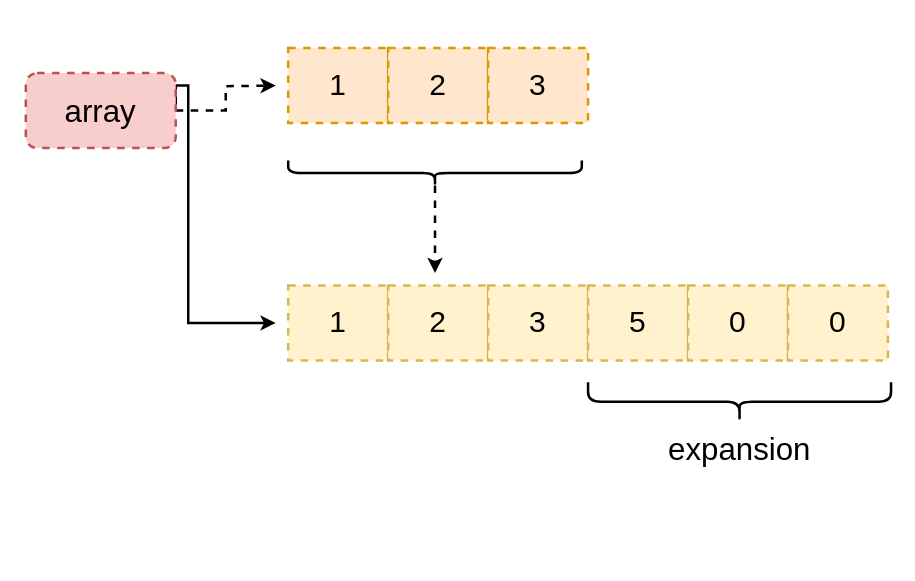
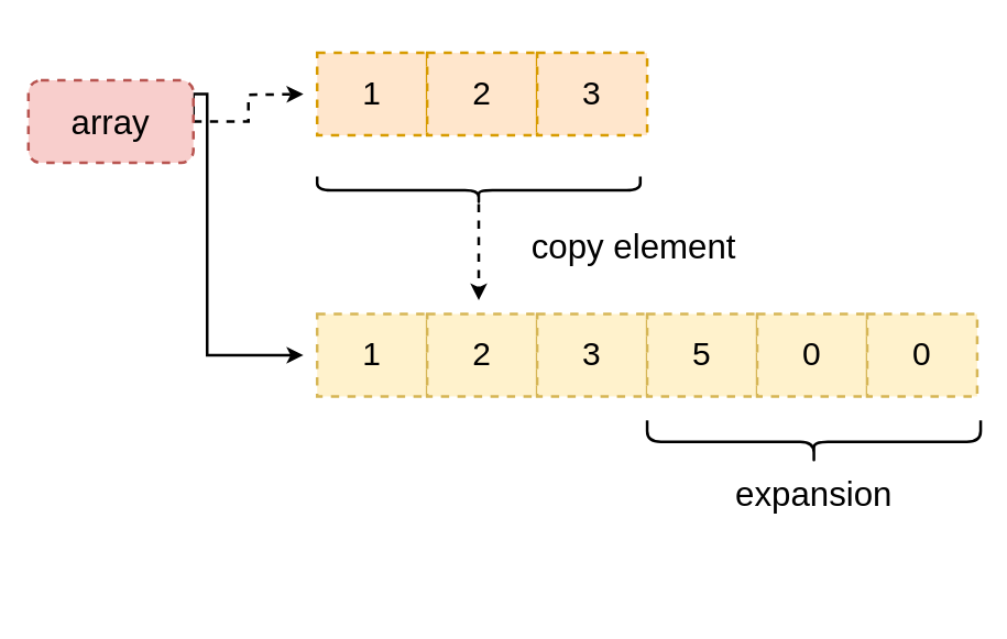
  <mxCell id="0" />
  <mxCell id="1" parent="0" />
  <mxCell id="2" value="1" style="rounded=0;whiteSpace=wrap;html=1;dashed=1;strokeWidth=2;fillColor=#ffe6cc;strokeColor=#d79b00;fontSize=24;" vertex="1" parent="1"><mxGeometry x="230" y="38" width="80" height="60" as="geometry" /></mxCell>
  <mxCell id="3" value="2" style="rounded=0;whiteSpace=wrap;html=1;dashed=1;strokeWidth=2;fillColor=#ffe6cc;strokeColor=#d79b00;fontSize=24;" vertex="1" parent="1"><mxGeometry x="310" y="38" width="80" height="60" as="geometry" /></mxCell>
  <mxCell id="4" value="3" style="rounded=0;whiteSpace=wrap;html=1;dashed=1;strokeWidth=2;fillColor=#ffe6cc;strokeColor=#d79b00;fontSize=24;" vertex="1" parent="1"><mxGeometry x="390" y="38" width="80" height="60" as="geometry" /></mxCell>
  <mxCell id="5" value="1" style="rounded=0;whiteSpace=wrap;html=1;dashed=1;strokeWidth=2;fillColor=#fff2cc;strokeColor=#d6b656;fontSize=24;" vertex="1" parent="1"><mxGeometry x="230" y="228" width="80" height="60" as="geometry" /></mxCell>
  <mxCell id="6" value="2" style="rounded=0;whiteSpace=wrap;html=1;dashed=1;strokeWidth=2;fillColor=#fff2cc;strokeColor=#d6b656;fontSize=24;" vertex="1" parent="1"><mxGeometry x="310" y="228" width="80" height="60" as="geometry" /></mxCell>
  <mxCell id="7" value="3" style="rounded=0;whiteSpace=wrap;html=1;dashed=1;strokeWidth=2;fillColor=#fff2cc;strokeColor=#d6b656;fontSize=24;" vertex="1" parent="1"><mxGeometry x="390" y="228" width="80" height="60" as="geometry" /></mxCell>
  <mxCell id="8" value="5" style="rounded=0;whiteSpace=wrap;html=1;dashed=1;strokeWidth=2;fillColor=#fff2cc;strokeColor=#d6b656;fontSize=24;" vertex="1" parent="1"><mxGeometry x="470" y="228" width="80" height="60" as="geometry" /></mxCell>
  <mxCell id="9" value="0" style="rounded=0;whiteSpace=wrap;html=1;dashed=1;strokeWidth=2;fillColor=#fff2cc;strokeColor=#d6b656;fontSize=24;" vertex="1" parent="1"><mxGeometry x="550" y="228" width="80" height="60" as="geometry" /></mxCell>
  <mxCell id="10" value="0" style="rounded=0;whiteSpace=wrap;html=1;dashed=1;strokeWidth=2;fillColor=#fff2cc;strokeColor=#d6b656;fontSize=24;" vertex="1" parent="1"><mxGeometry x="630" y="228" width="80" height="60" as="geometry" /></mxCell>
  <mxCell id="11" style="edgeStyle=orthogonalEdgeStyle;rounded=0;orthogonalLoop=1;jettySize=auto;html=1;fontSize=25;strokeWidth=2;dashed=1;" edge="1" parent="1" source="13"><mxGeometry relative="1" as="geometry"><mxPoint x="220" y="68" as="targetPoint" /></mxGeometry></mxCell>
  <mxCell id="12" style="edgeStyle=orthogonalEdgeStyle;rounded=0;orthogonalLoop=1;jettySize=auto;html=1;exitX=1;exitY=0.5;exitDx=0;exitDy=0;fontSize=25;strokeWidth=2;" edge="1" parent="1" source="13"><mxGeometry relative="1" as="geometry"><mxPoint x="220" y="258" as="targetPoint" /><Array as="points"><mxPoint x="150" y="68" /><mxPoint x="150" y="258" /></Array></mxGeometry></mxCell>
  <mxCell id="13" value="array" style="rounded=1;whiteSpace=wrap;html=1;dashed=1;fontSize=25;strokeWidth=2;fillColor=#f8cecc;strokeColor=#b85450;" vertex="1" parent="1"><mxGeometry x="20" y="58" width="120" height="60" as="geometry" /></mxCell>
  <mxCell id="14" style="edgeStyle=orthogonalEdgeStyle;rounded=0;orthogonalLoop=1;jettySize=auto;html=1;dashed=1;fontSize=25;strokeWidth=2;" edge="1" parent="1" source="15"><mxGeometry relative="1" as="geometry"><mxPoint x="347.5" y="218" as="targetPoint" /></mxGeometry></mxCell>
  <mxCell id="15" value="" style="shape=curlyBracket;whiteSpace=wrap;html=1;rounded=1;fontSize=25;strokeWidth=2;rotation=-90;" vertex="1" parent="1"><mxGeometry x="337.5" y="20.5" width="20" height="235" as="geometry" /></mxCell>
  <mxCell id="16" value="" style="shape=curlyBracket;whiteSpace=wrap;html=1;rounded=1;fontSize=25;strokeWidth=2;rotation=-90;" vertex="1" parent="1"><mxGeometry x="575.63" y="199.88" width="31.25" height="242.5" as="geometry" /></mxCell>
  <mxCell id="17" value="expansion" style="text;html=1;align=center;verticalAlign=middle;resizable=0;points=[];autosize=1;strokeColor=none;fillColor=none;fontSize=25;" vertex="1" parent="1"><mxGeometry x="526.26" y="338" width="130" height="40" as="geometry" /></mxCell>
+ <mxCell id="18" value="copy element" style="text;html=1;align=center;verticalAlign=middle;resizable=0;points=[];autosize=1;strokeColor=none;fillColor=none;fontSize=25;" vertex="1" parent="1"><mxGeometry x="380" y="158" width="160" height="40" as="geometry" /></mxCell>
